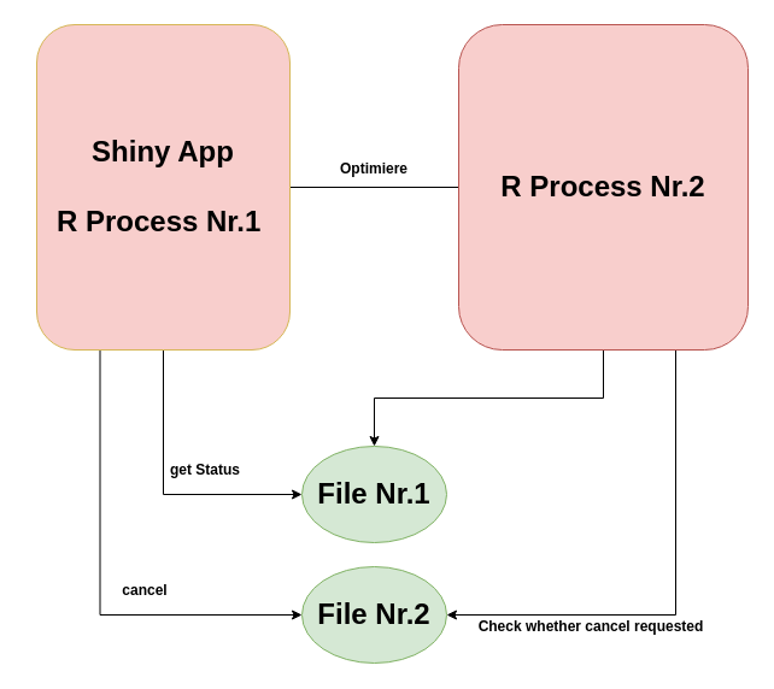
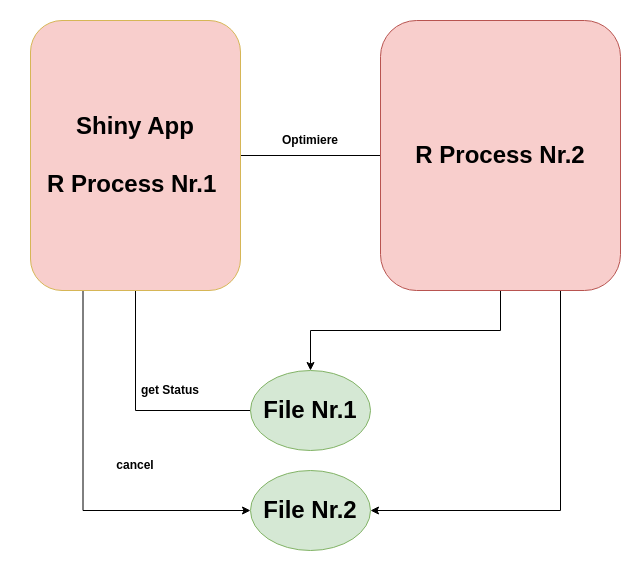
  <mxCell id="0" />
  <mxCell id="1" parent="0" />
  <mxCell id="2" style="edgeStyle=orthogonalEdgeStyle;rounded=0;orthogonalLoop=1;jettySize=auto;html=1;exitX=1;exitY=0.5;exitDx=0;exitDy=0;entryX=0;entryY=0.5;entryDx=0;entryDy=0;endArrow=none;" edge="1" parent="1" source="5" target="8"><mxGeometry relative="1" as="geometry" /></mxCell>
- <mxCell id="3" style="edgeStyle=orthogonalEdgeStyle;rounded=0;orthogonalLoop=1;jettySize=auto;html=1;exitX=0.5;exitY=1;exitDx=0;exitDy=0;entryX=0;entryY=0.5;entryDx=0;entryDy=0;" edge="1" parent="1" source="5" target="10"><mxGeometry relative="1" as="geometry" /></mxCell>
+ <mxCell id="3" style="edgeStyle=orthogonalEdgeStyle;rounded=0;orthogonalLoop=1;jettySize=auto;html=1;exitX=0.5;exitY=1;exitDx=0;exitDy=0;entryX=0;entryY=0.5;entryDx=0;entryDy=0;endArrow=none;" edge="1" parent="1" source="5" target="10"><mxGeometry relative="1" as="geometry" /></mxCell>
  <mxCell id="4" style="edgeStyle=orthogonalEdgeStyle;rounded=0;orthogonalLoop=1;jettySize=auto;html=1;exitX=0.25;exitY=1;exitDx=0;exitDy=0;entryX=0;entryY=0.5;entryDx=0;entryDy=0;" edge="1" parent="1" source="5" target="12"><mxGeometry relative="1" as="geometry" /></mxCell>
  <mxCell id="5" value="&lt;b&gt;&lt;font style=&quot;font-size: 24px&quot;&gt;Shiny App&lt;br&gt;&lt;br&gt;R Process Nr.1&amp;nbsp;&lt;br&gt;&lt;/font&gt;&lt;/b&gt;" style="rounded=1;whiteSpace=wrap;html=1;fillColor=#f8cecc;strokeColor=#d6b656;" vertex="1" parent="1"><mxGeometry x="30" y="20" width="210" height="270" as="geometry" /></mxCell>
  <mxCell id="6" style="edgeStyle=orthogonalEdgeStyle;rounded=0;orthogonalLoop=1;jettySize=auto;html=1;exitX=0.5;exitY=1;exitDx=0;exitDy=0;entryX=0.5;entryY=0;entryDx=0;entryDy=0;" edge="1" parent="1" source="8" target="10"><mxGeometry relative="1" as="geometry" /></mxCell>
  <mxCell id="7" style="edgeStyle=orthogonalEdgeStyle;rounded=0;orthogonalLoop=1;jettySize=auto;html=1;exitX=0.75;exitY=1;exitDx=0;exitDy=0;entryX=1;entryY=0.5;entryDx=0;entryDy=0;" edge="1" parent="1" source="8" target="12"><mxGeometry relative="1" as="geometry" /></mxCell>
  <mxCell id="8" value="&lt;font style=&quot;font-size: 24px&quot;&gt;&lt;b&gt;R Process Nr.2&lt;/b&gt;&lt;/font&gt;" style="rounded=1;whiteSpace=wrap;html=1;fillColor=#f8cecc;strokeColor=#b85450;" vertex="1" parent="1"><mxGeometry x="380" y="20" width="240" height="270" as="geometry" /></mxCell>
  <mxCell id="9" value="&lt;b&gt;Optimiere&lt;/b&gt;" style="text;html=1;strokeColor=none;fillColor=none;align=center;verticalAlign=middle;whiteSpace=wrap;rounded=0;" vertex="1" parent="1"><mxGeometry x="290" y="130" width="40" height="20" as="geometry" /></mxCell>
  <mxCell id="10" value="&lt;b&gt;&lt;font style=&quot;font-size: 24px&quot;&gt;File Nr.1&lt;/font&gt;&lt;/b&gt;" style="ellipse;whiteSpace=wrap;html=1;fillColor=#d5e8d4;strokeColor=#82b366;" vertex="1" parent="1"><mxGeometry x="250" y="370" width="120" height="80" as="geometry" /></mxCell>
  <mxCell id="11" value="&lt;b&gt;get Status&lt;/b&gt;" style="text;html=1;strokeColor=none;fillColor=none;align=center;verticalAlign=middle;whiteSpace=wrap;rounded=0;" vertex="1" parent="1"><mxGeometry x="70" y="380" width="200" height="20" as="geometry" /></mxCell>
  <mxCell id="12" value="&lt;b&gt;&lt;font style=&quot;font-size: 24px&quot;&gt;File Nr.2&lt;/font&gt;&lt;/b&gt;" style="ellipse;whiteSpace=wrap;html=1;fillColor=#d5e8d4;strokeColor=#82b366;" vertex="1" parent="1"><mxGeometry x="250" y="470" width="120" height="80" as="geometry" /></mxCell>
- <mxCell id="13" value="&lt;b&gt;cancel&lt;/b&gt;" style="text;html=1;strokeColor=none;fillColor=none;align=center;verticalAlign=middle;whiteSpace=wrap;rounded=0;" vertex="1" parent="1"><mxGeometry x="20" y="480" width="200" height="20" as="geometry" /></mxCell>
- <mxCell id="14" value="&lt;b&gt;Check whether cancel requested&lt;/b&gt;" style="text;html=1;strokeColor=none;fillColor=none;align=center;verticalAlign=middle;whiteSpace=wrap;rounded=0;" vertex="1" parent="1"><mxGeometry x="390" y="510" width="200" height="20" as="geometry" /></mxCell>
+ <mxCell id="13" value="&lt;b&gt;cancel&lt;/b&gt;" style="text;html=1;strokeColor=none;fillColor=none;align=center;verticalAlign=middle;whiteSpace=wrap;rounded=0;" vertex="1" parent="1"><mxGeometry x="35" y="455" width="200" height="20" as="geometry" /></mxCell>
